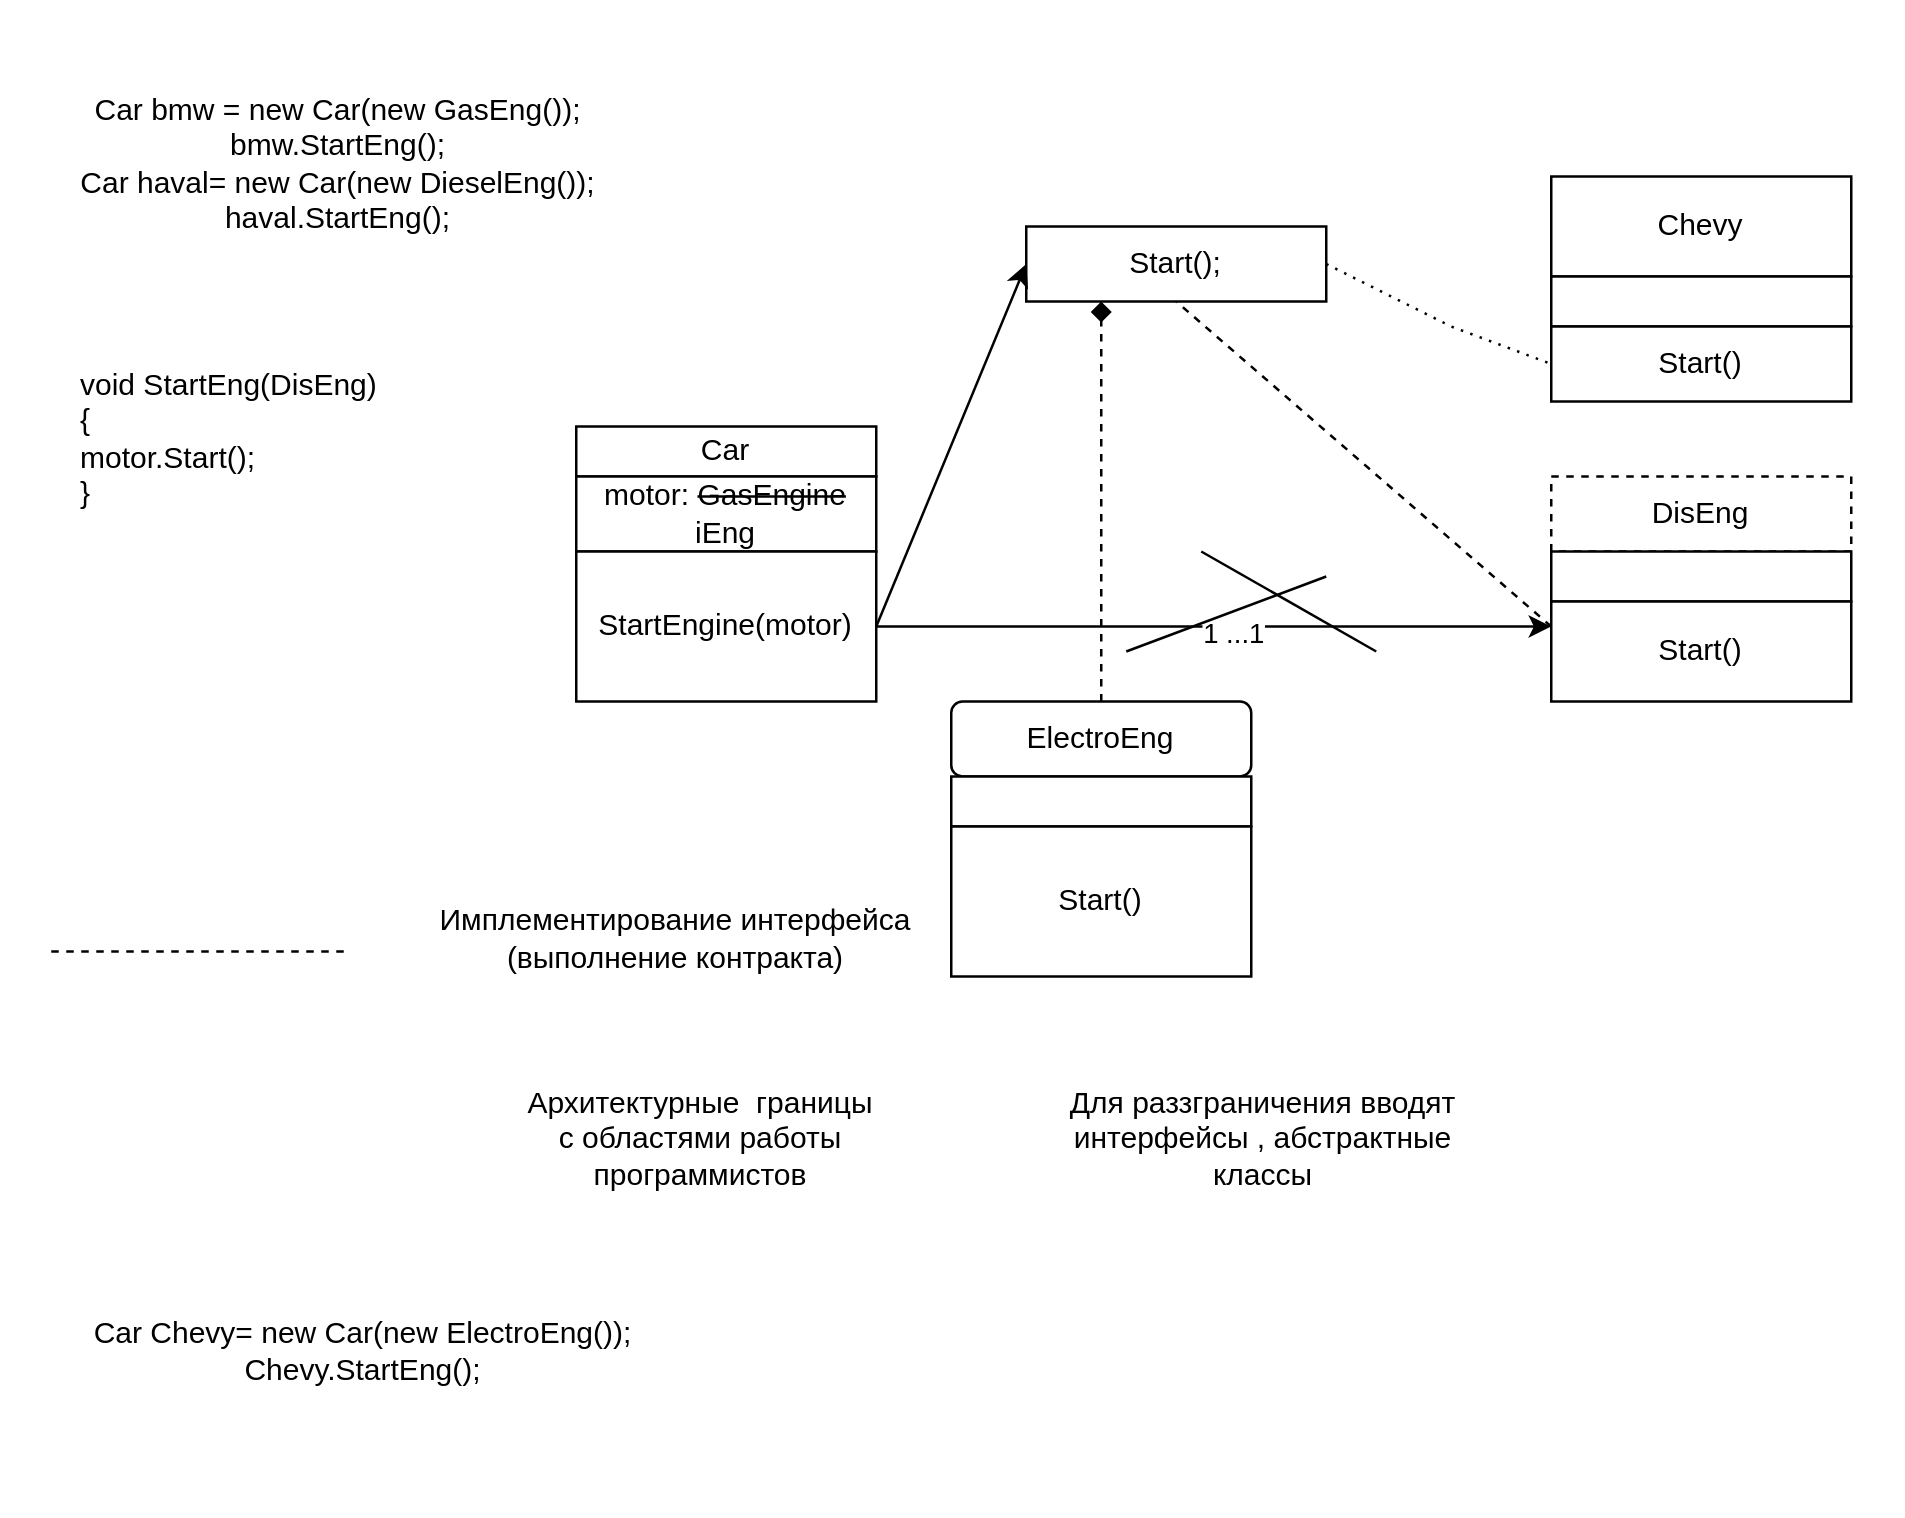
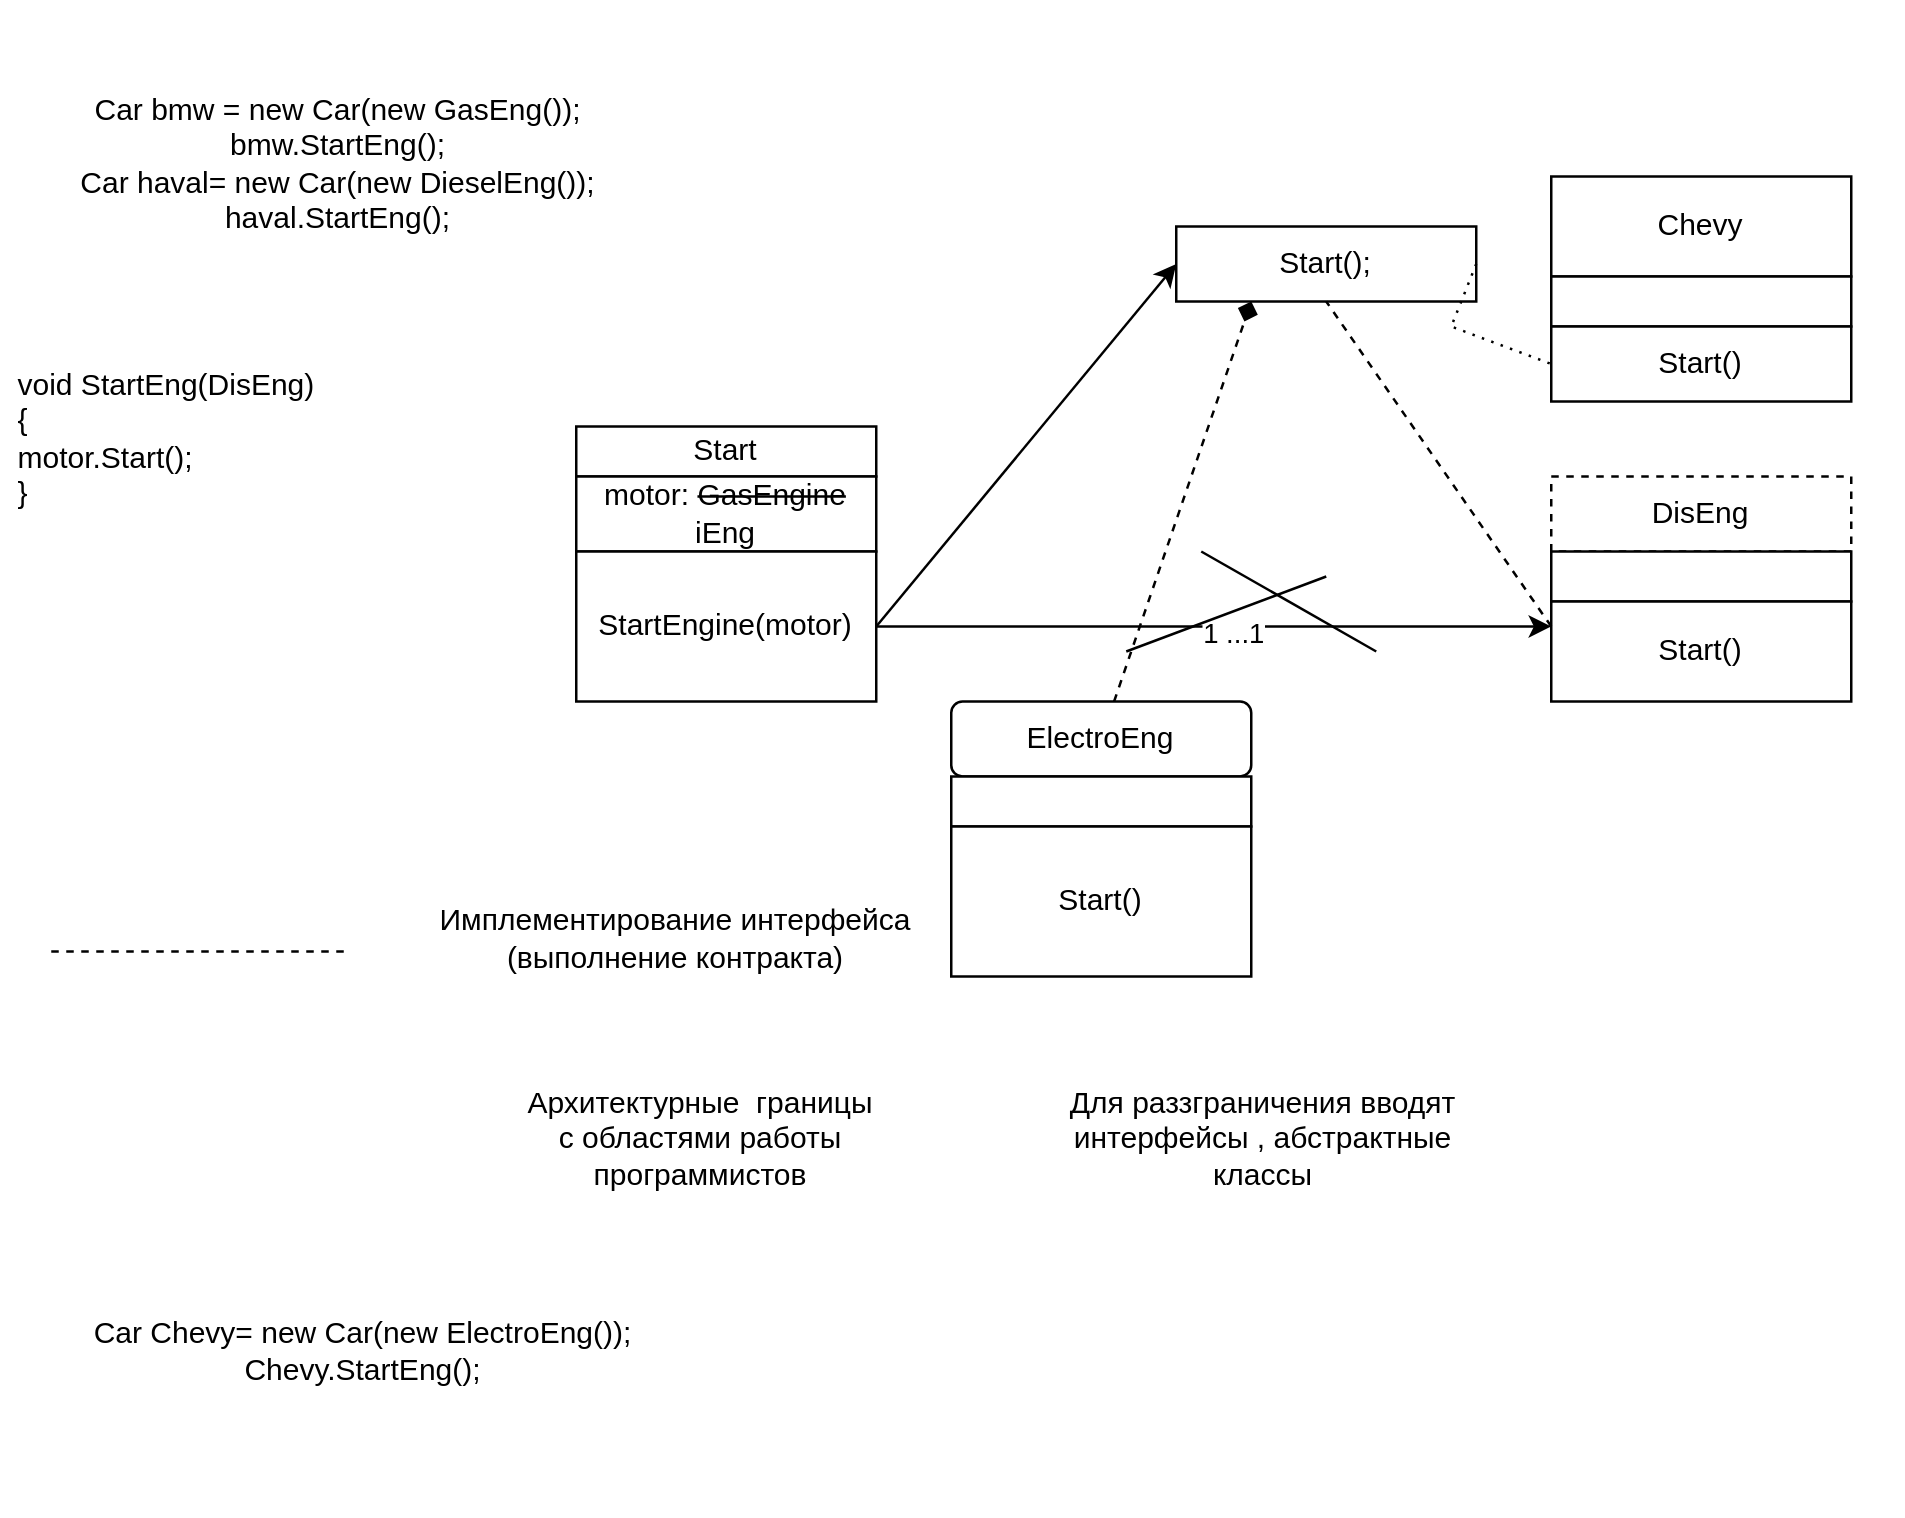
  <mxCell id="0" />
  <mxCell id="1" parent="0" />
- <mxCell id="2" value="Car" style="rounded=0;whiteSpace=wrap;html=1;" vertex="1" parent="1"><mxGeometry x="230" y="170" width="120" height="20" as="geometry" /></mxCell>
+ <mxCell id="2" value="Start" style="rounded=0;whiteSpace=wrap;html=1;" vertex="1" parent="1"><mxGeometry x="230" y="170" width="120" height="20" as="geometry" /></mxCell>
  <mxCell id="3" value="motor: &lt;strike&gt;GasEngine &lt;/strike&gt;iEng" style="rounded=0;whiteSpace=wrap;html=1;" vertex="1" parent="1"><mxGeometry x="230" y="190" width="120" height="30" as="geometry" /></mxCell>
  <mxCell id="4" value="StartEngine(motor)" style="rounded=0;whiteSpace=wrap;html=1;" vertex="1" parent="1"><mxGeometry x="230" y="220" width="120" height="60" as="geometry" /></mxCell>
  <mxCell id="5" value="Chevy" style="rounded=0;whiteSpace=wrap;html=1;" vertex="1" parent="1"><mxGeometry x="620" y="70" width="120" height="40" as="geometry" /></mxCell>
  <mxCell id="6" style="edgeStyle=orthogonalEdgeStyle;rounded=0;orthogonalLoop=1;jettySize=auto;html=1;exitX=0.5;exitY=1;exitDx=0;exitDy=0;" edge="1" parent="1" source="5" target="5"><mxGeometry relative="1" as="geometry" /></mxCell>
  <mxCell id="7" value="" style="rounded=0;whiteSpace=wrap;html=1;" vertex="1" parent="1"><mxGeometry x="620" y="110" width="120" height="20" as="geometry" /></mxCell>
  <mxCell id="8" value="Start()" style="rounded=0;whiteSpace=wrap;html=1;" vertex="1" parent="1"><mxGeometry x="620" y="130" width="120" height="30" as="geometry" /></mxCell>
  <mxCell id="9" value="DisEng" style="rounded=0;whiteSpace=wrap;html=1;dashed=1;" vertex="1" parent="1"><mxGeometry x="620" y="190" width="120" height="30" as="geometry" /></mxCell>
  <mxCell id="10" value="" style="rounded=0;whiteSpace=wrap;html=1;" vertex="1" parent="1"><mxGeometry x="620" y="220" width="120" height="20" as="geometry" /></mxCell>
  <mxCell id="11" value="Start()" style="rounded=0;whiteSpace=wrap;html=1;" vertex="1" parent="1"><mxGeometry x="620" y="240" width="120" height="40" as="geometry" /></mxCell>
  <mxCell id="12" value="Car bmw = new Car(new GasEng());&lt;br&gt;bmw.StartEng();&lt;br&gt;Car haval= new Car(new DieselEng());&lt;br style=&quot;border-color: var(--border-color);&quot;&gt;haval.StartEng();" style="text;html=1;strokeColor=none;fillColor=none;align=center;verticalAlign=middle;whiteSpace=wrap;rounded=0;" vertex="1" parent="1"><mxGeometry x="20" y="20" width="230" height="90" as="geometry" /></mxCell>
- <mxCell id="13" value="void StartEng(DisEng)&lt;br&gt;{&lt;br&gt;motor.Start();&lt;br&gt;}" style="text;html=1;strokeColor=none;fillColor=none;align=left;verticalAlign=middle;whiteSpace=wrap;rounded=0;" vertex="1" parent="1"><mxGeometry x="30" y="130" width="140" height="90" as="geometry" /></mxCell>
+ <mxCell id="13" value="void StartEng(DisEng)&lt;br&gt;{&lt;br&gt;motor.Start();&lt;br&gt;}" style="text;html=1;strokeColor=none;fillColor=none;align=left;verticalAlign=middle;whiteSpace=wrap;rounded=0;" vertex="1" parent="1"><mxGeometry x="5" y="130" width="140" height="90" as="geometry" /></mxCell>
  <mxCell id="14" value="" style="endArrow=classic;html=1;rounded=0;entryX=0;entryY=0.25;entryDx=0;entryDy=0;exitX=1;exitY=0.5;exitDx=0;exitDy=0;" edge="1" parent="1" source="4" target="11"><mxGeometry width="50" height="50" relative="1" as="geometry"><mxPoint x="370" y="320" as="sourcePoint" /><mxPoint x="420" y="270" as="targetPoint" /></mxGeometry></mxCell>
  <mxCell id="15" value="1 ...1" style="edgeLabel;html=1;align=center;verticalAlign=middle;resizable=0;points=[];" vertex="1" connectable="0" parent="14"><mxGeometry x="0.049" y="-2" relative="1" as="geometry"><mxPoint as="offset" /></mxGeometry></mxCell>
  <mxCell id="16" value="Архитектурные&amp;nbsp; границы с областями работы программистов" style="text;html=1;strokeColor=none;fillColor=none;align=center;verticalAlign=middle;whiteSpace=wrap;rounded=0;" vertex="1" parent="1"><mxGeometry x="210" y="440" width="140" height="30" as="geometry" /></mxCell>
  <mxCell id="17" value="Для раззграничения вводят интерфейсы , абстрактные классы" style="text;html=1;strokeColor=none;fillColor=none;align=center;verticalAlign=middle;whiteSpace=wrap;rounded=0;" vertex="1" parent="1"><mxGeometry x="420" y="440" width="170" height="30" as="geometry" /></mxCell>
- <mxCell id="18" value="Start();" style="rounded=0;whiteSpace=wrap;html=1;" vertex="1" parent="1"><mxGeometry x="410" y="90" width="120" height="30" as="geometry" /></mxCell>
+ <mxCell id="18" value="Start();" style="rounded=0;whiteSpace=wrap;html=1;" vertex="1" parent="1"><mxGeometry x="470" y="90" width="120" height="30" as="geometry" /></mxCell>
  <mxCell id="19" value="" style="endArrow=classic;html=1;rounded=0;entryX=0;entryY=0.5;entryDx=0;entryDy=0;" edge="1" parent="1" target="18"><mxGeometry width="50" height="50" relative="1" as="geometry"><mxPoint x="350" y="250" as="sourcePoint" /><mxPoint x="370" y="270" as="targetPoint" /></mxGeometry></mxCell>
  <mxCell id="20" value="" style="endArrow=none;dashed=1;html=1;rounded=0;entryX=0.5;entryY=1;entryDx=0;entryDy=0;" edge="1" parent="1" target="18"><mxGeometry width="50" height="50" relative="1" as="geometry"><mxPoint x="620" y="250" as="sourcePoint" /><mxPoint x="370" y="270" as="targetPoint" /></mxGeometry></mxCell>
  <mxCell id="21" value="" style="endArrow=none;dashed=1;html=1;dashPattern=1 3;strokeWidth=1;rounded=0;entryX=0;entryY=0.5;entryDx=0;entryDy=0;exitX=1;exitY=0.5;exitDx=0;exitDy=0;" edge="1" parent="1" source="18" target="8"><mxGeometry width="50" height="50" relative="1" as="geometry"><mxPoint x="320" y="320" as="sourcePoint" /><mxPoint x="370" y="270" as="targetPoint" /><Array as="points"><mxPoint x="580" y="130" /></Array></mxGeometry></mxCell>
  <mxCell id="22" value="" style="endArrow=none;dashed=1;html=1;rounded=0;" edge="1" parent="1"><mxGeometry width="50" height="50" relative="1" as="geometry"><mxPoint x="20" y="380" as="sourcePoint" /><mxPoint x="140" y="380" as="targetPoint" /></mxGeometry></mxCell>
  <mxCell id="23" value="Имплементирование интерфейса (выполнение контракта)" style="text;html=1;strokeColor=none;fillColor=none;align=center;verticalAlign=middle;whiteSpace=wrap;rounded=0;" vertex="1" parent="1"><mxGeometry x="160" y="360" width="220" height="30" as="geometry" /></mxCell>
  <mxCell id="24" value="ElectroEng" style="whiteSpace=wrap;html=1;rounded=1;" vertex="1" parent="1"><mxGeometry x="380" y="280" width="120" height="30" as="geometry" /></mxCell>
  <mxCell id="25" value="" style="endArrow=none;html=1;rounded=0;" edge="1" parent="1"><mxGeometry width="50" height="50" relative="1" as="geometry"><mxPoint x="450" y="260" as="sourcePoint" /><mxPoint x="530" y="230" as="targetPoint" /></mxGeometry></mxCell>
  <mxCell id="26" value="" style="endArrow=none;html=1;rounded=0;" edge="1" parent="1"><mxGeometry width="50" height="50" relative="1" as="geometry"><mxPoint x="550" y="260" as="sourcePoint" /><mxPoint x="480" y="220" as="targetPoint" /></mxGeometry></mxCell>
  <mxCell id="27" value="" style="rounded=0;whiteSpace=wrap;html=1;" vertex="1" parent="1"><mxGeometry x="380" y="310" width="120" height="20" as="geometry" /></mxCell>
  <mxCell id="28" value="Start()" style="rounded=0;whiteSpace=wrap;html=1;" vertex="1" parent="1"><mxGeometry x="380" y="330" width="120" height="60" as="geometry" /></mxCell>
  <mxCell id="29" value="" style="endArrow=diamond;dashed=1;html=1;rounded=0;entryX=0.25;entryY=1;entryDx=0;entryDy=0;" edge="1" parent="1" source="24" target="18"><mxGeometry width="50" height="50" relative="1" as="geometry"><mxPoint x="320" y="310" as="sourcePoint" /><mxPoint x="370" y="260" as="targetPoint" /></mxGeometry></mxCell>
  <mxCell id="30" value="Car Chevy= new Car(new ElectroEng());&lt;br&gt;Chevy.StartEng();&lt;br&gt;" style="text;html=1;strokeColor=none;fillColor=none;align=center;verticalAlign=middle;whiteSpace=wrap;rounded=0;" vertex="1" parent="1"><mxGeometry x="30" y="495" width="230" height="90" as="geometry" /></mxCell>
